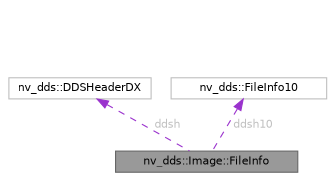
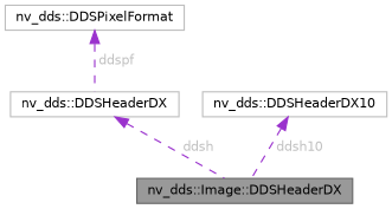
  digraph {
    node [color=grey75 fillcolor=white fontname=Helvetica fontsize=10 shape=box style=filled]
    edge [color=darkorchid3 dir=back fontcolor=grey fontname=Helvetica fontsize=10 labelfontname=Helvetica labelfontsize=10 style=dashed]
-   n1 [color=gray40 fillcolor=grey60 fontcolor=black height=0.2 label="nv_dds::Image::FileInfo" width=0.4]
+   n1 [color=gray40 fillcolor=grey60 fontcolor=black height=0.2 label="nv_dds::Image::DDSHeaderDX" width=0.4]
    n2 [height=0.2 label="nv_dds::DDSHeaderDX" width=0.4]
-   n4 [height=0.2 label="nv_dds::FileInfo10" width=0.4]
+   n3 [height=0.2 label="nv_dds::DDSPixelFormat" width=0.4]
+   n4 [height=0.2 label="nv_dds::DDSHeaderDX10" width=0.4]
    n2 -> n1 [label=" ddsh"]
+   n3 -> n2 [label=" ddspf"]
    n4 -> n1 [label=" ddsh10"]
  }
